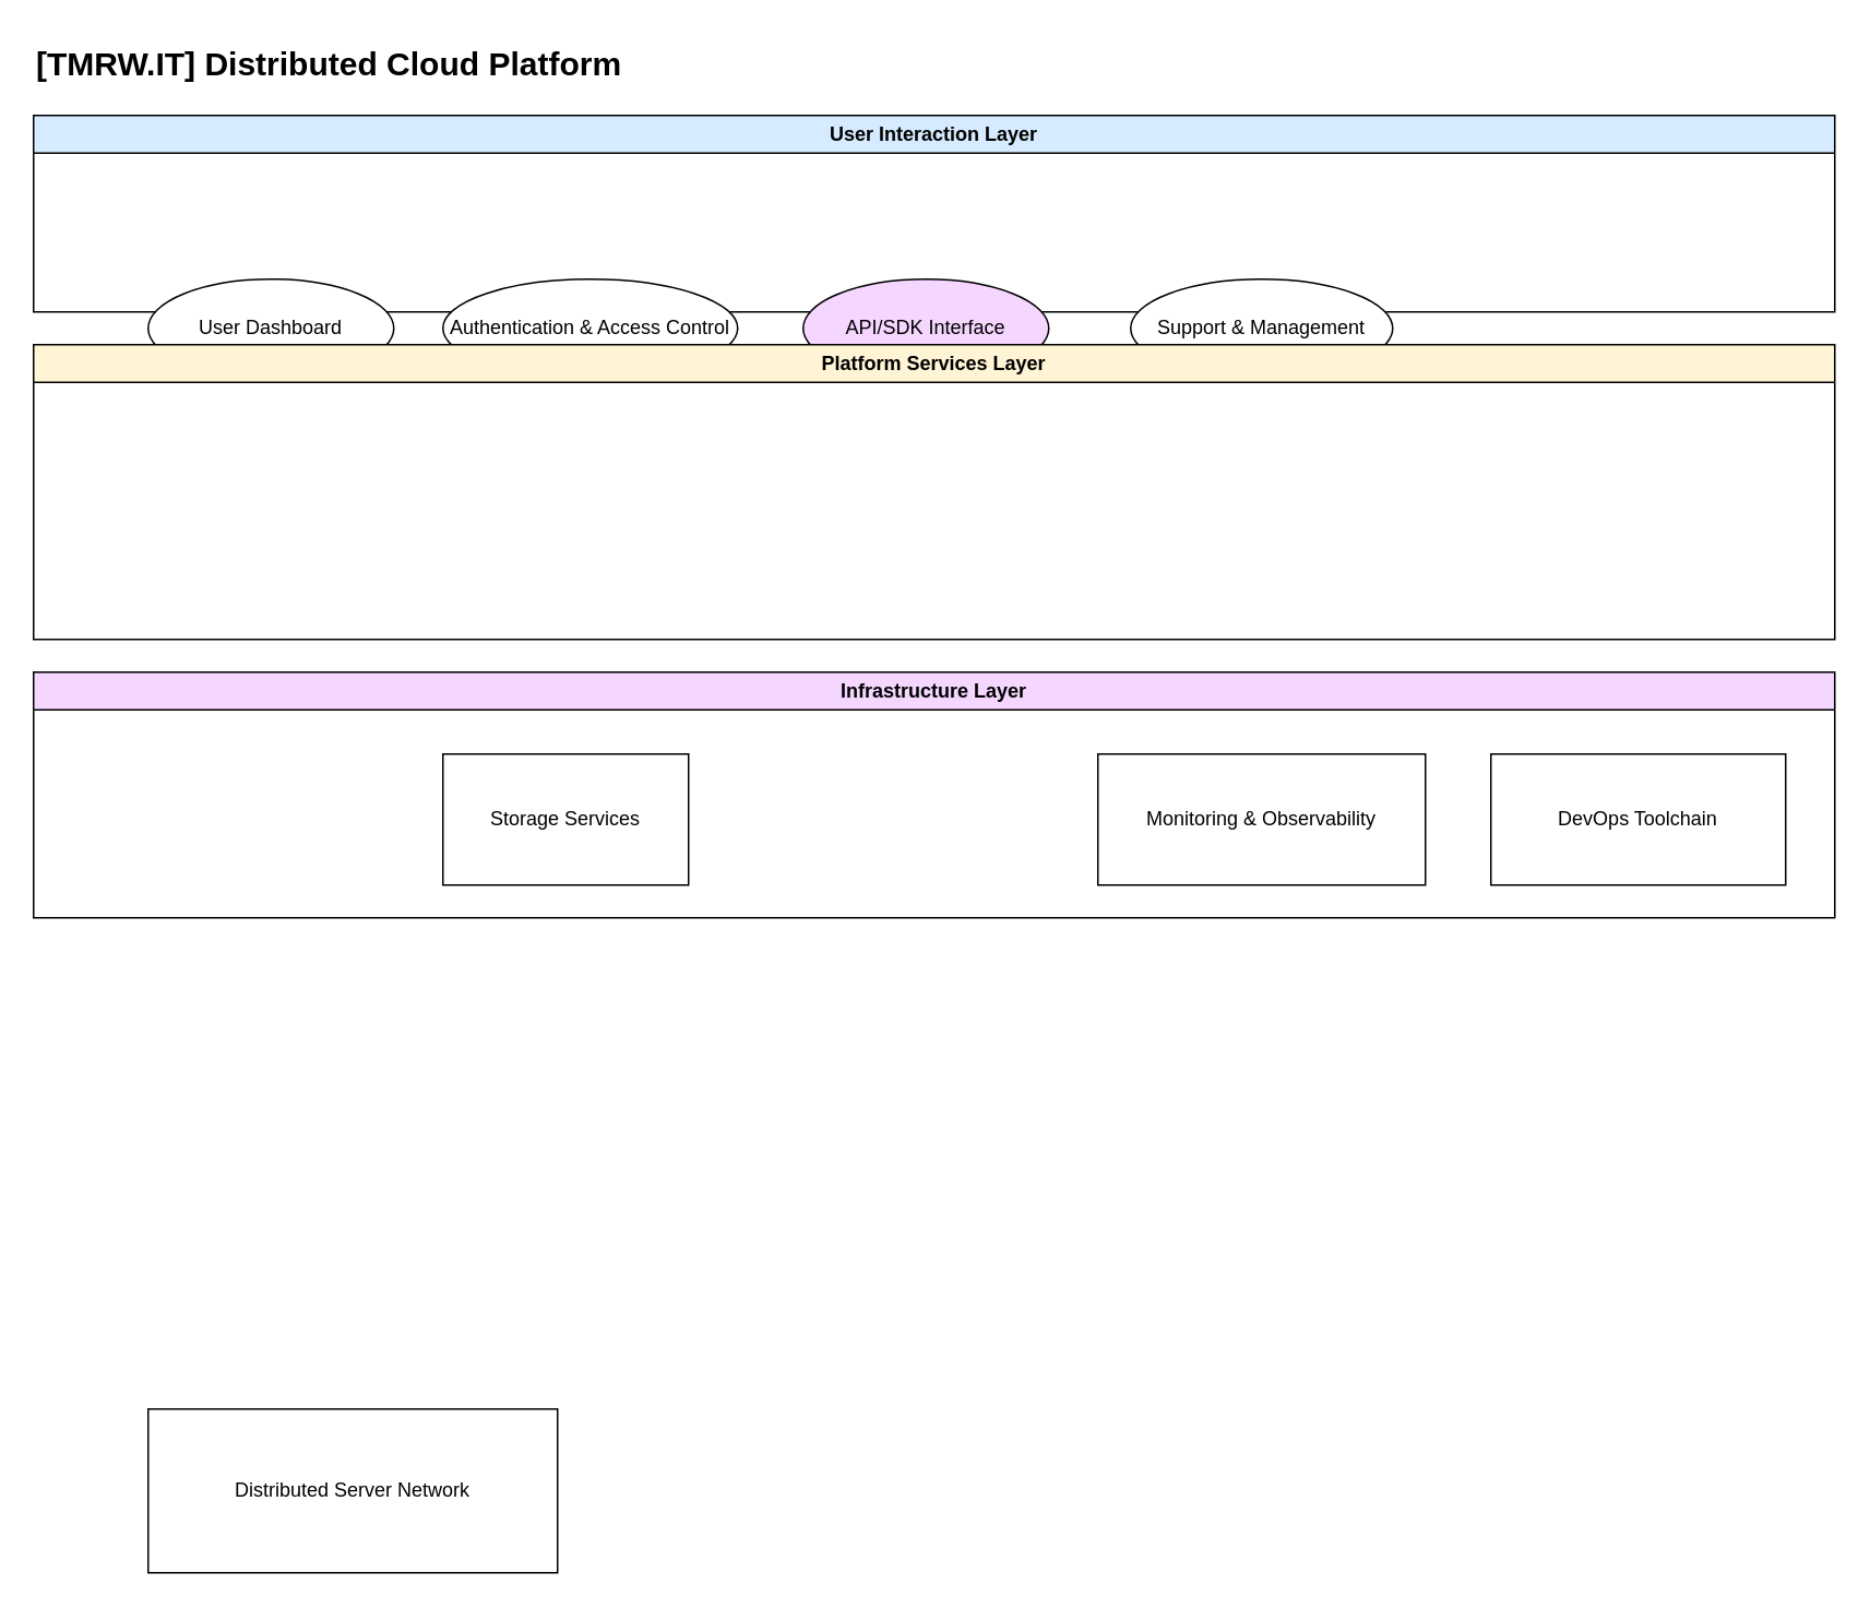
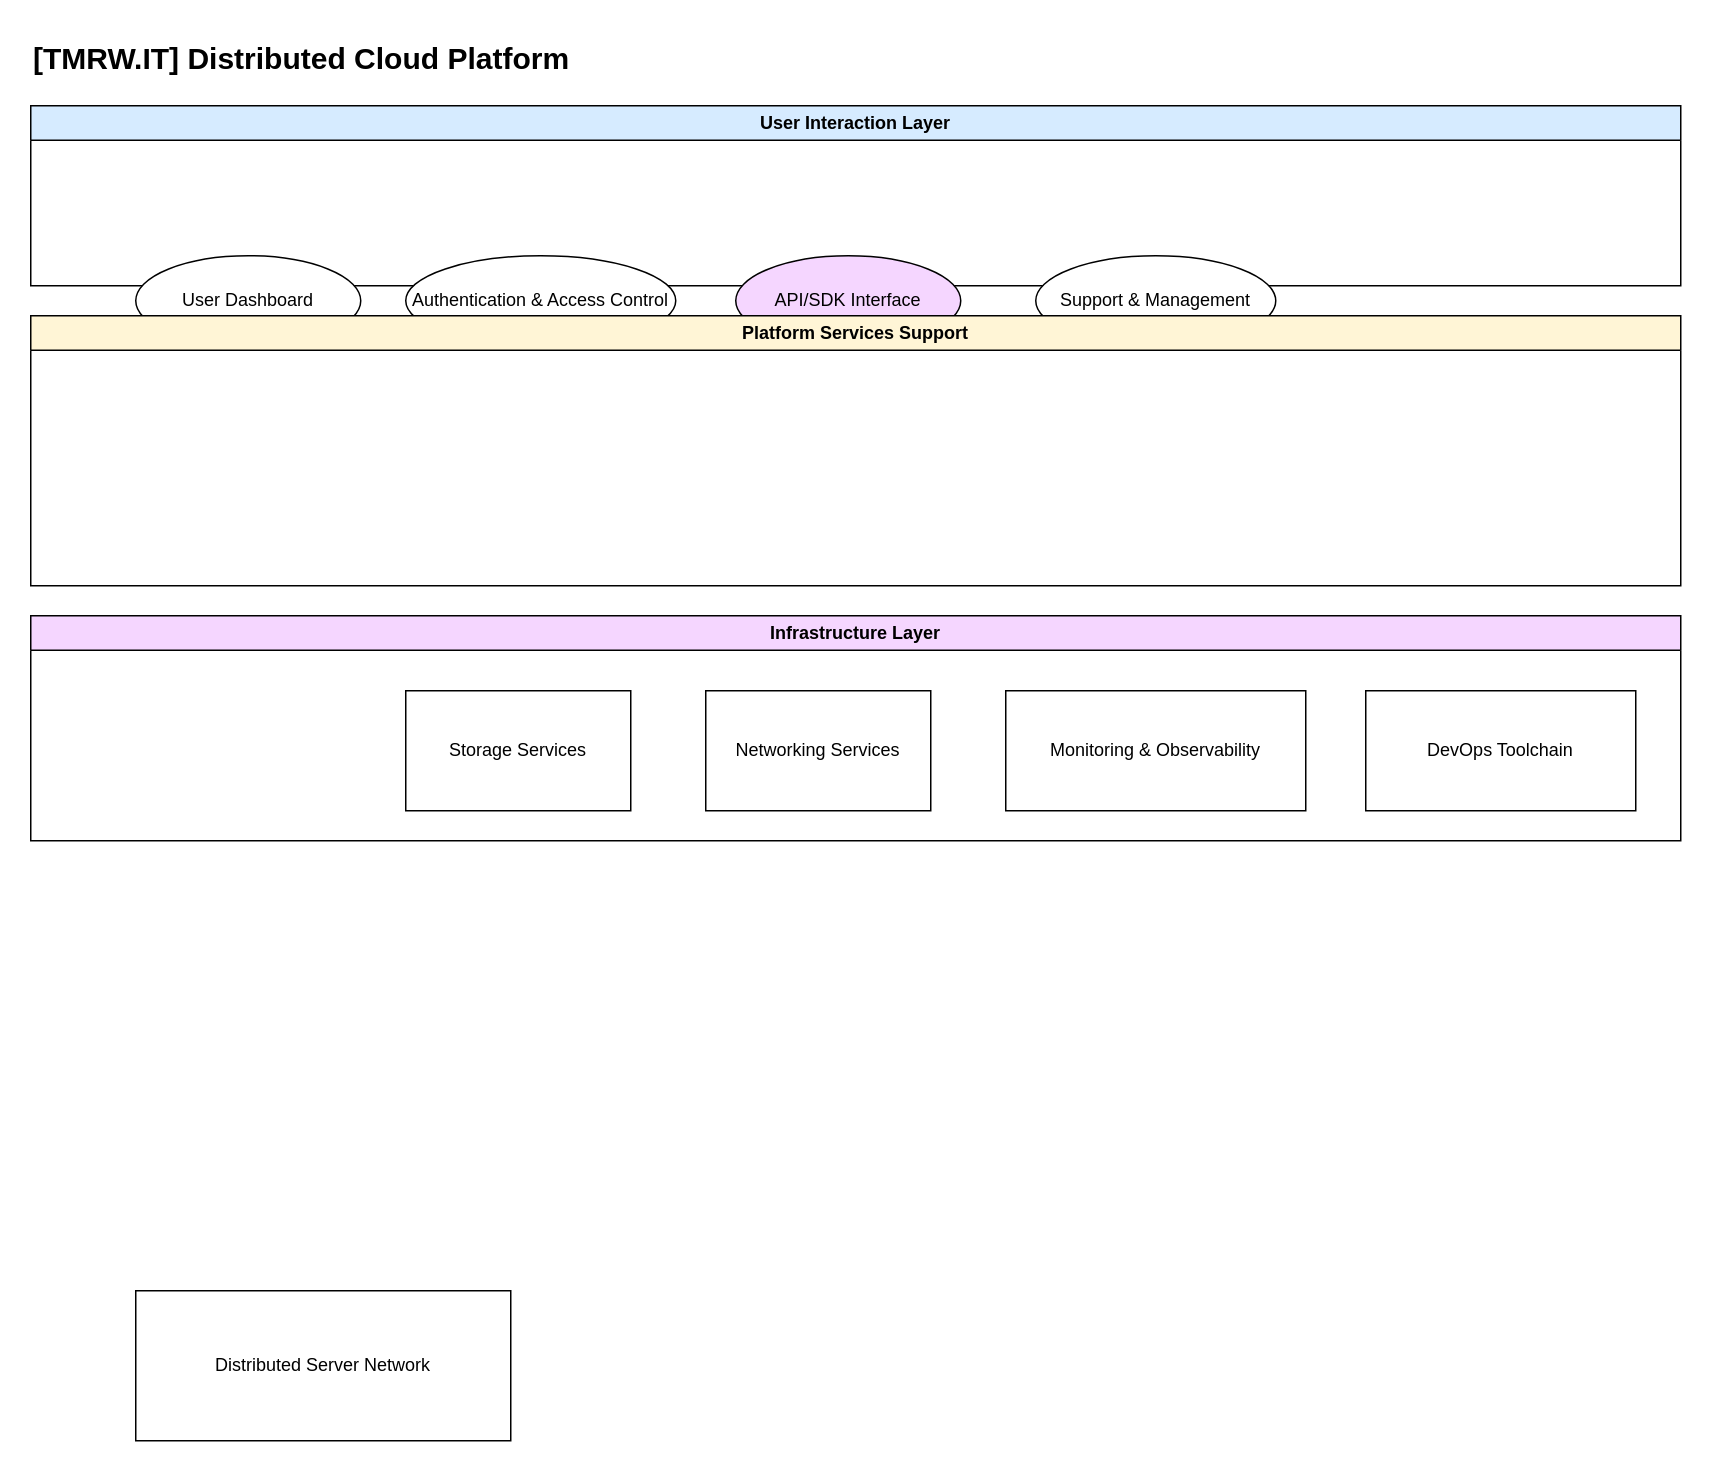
  <mxCell id="0" />
  <mxCell id="1" parent="0" />
  <mxCell id="2" value="[TMRW.IT] Distributed Cloud Platform" style="text;html=1;fontSize=20;fontStyle=1;" vertex="1" parent="1"><mxGeometry x="20" y="20" width="400" height="30" as="geometry" /></mxCell>
  <mxCell id="3" value="User Interaction Layer" style="swimlane;whiteSpace=wrap;html=1;fillColor=#d6ebff;" vertex="1" parent="1"><mxGeometry x="20" y="70" width="1100" height="120" as="geometry" /></mxCell>
  <mxCell id="4" value="User Dashboard" style="ellipse;whiteSpace=wrap;html=1;strokeColor=#000000;fillColor=#ffffff;" vertex="1" parent="3"><mxGeometry x="70" y="100" width="150" height="60" as="geometry" /></mxCell>
  <mxCell id="5" value="Authentication &amp; Access Control" style="ellipse;whiteSpace=wrap;html=1;strokeColor=#000000;fillColor=#ffffff;" vertex="1" parent="3"><mxGeometry x="250" y="100" width="180" height="60" as="geometry" /></mxCell>
  <mxCell id="6" value="API/SDK Interface" style="ellipse;whiteSpace=wrap;html=1;strokeColor=#000000;fillColor=#f5d6ff;" vertex="1" parent="3"><mxGeometry x="470" y="100" width="150" height="60" as="geometry" /></mxCell>
  <mxCell id="7" value="Support &amp; Management" style="ellipse;whiteSpace=wrap;html=1;strokeColor=#000000;fillColor=#ffffff;" vertex="1" parent="3"><mxGeometry x="670" y="100" width="160" height="60" as="geometry" /></mxCell>
- <mxCell id="8" value="Platform Services Layer" style="swimlane;whiteSpace=wrap;html=1;fillColor=#fff5d6;" vertex="1" parent="1"><mxGeometry x="20" y="210" width="1100" height="180" as="geometry" /></mxCell>
+ <mxCell id="8" value="Platform Services Support" style="swimlane;whiteSpace=wrap;html=1;fillColor=#fff5d6;" vertex="1" parent="1"><mxGeometry x="20" y="210" width="1100" height="180" as="geometry" /></mxCell>
  <mxCell id="9" value="Storage Services" style="rectangle;whiteSpace=wrap;html=1;strokeColor=#000000;fillColor=#ffffff;" vertex="1" parent="8"><mxGeometry x="250" y="250" width="150" height="80" as="geometry" /></mxCell>
+ <mxCell id="10" value="Networking Services" style="rectangle;whiteSpace=wrap;html=1;strokeColor=#000000;fillColor=#ffffff;" vertex="1" parent="8"><mxGeometry x="450" y="250" width="150" height="80" as="geometry" /></mxCell>
  <mxCell id="11" value="Monitoring &amp; Observability" style="rectangle;whiteSpace=wrap;html=1;strokeColor=#000000;fillColor=#ffffff;" vertex="1" parent="8"><mxGeometry x="650" y="250" width="200" height="80" as="geometry" /></mxCell>
  <mxCell id="12" value="DevOps Toolchain" style="rectangle;whiteSpace=wrap;html=1;strokeColor=#000000;fillColor=#ffffff;" vertex="1" parent="8"><mxGeometry x="890" y="250" width="180" height="80" as="geometry" /></mxCell>
  <mxCell id="13" value="Infrastructure Layer" style="swimlane;whiteSpace=wrap;html=1;fillColor=#f5d6ff;" vertex="1" parent="1"><mxGeometry x="20" y="410" width="1100" height="150" as="geometry" /></mxCell>
  <mxCell id="14" value="Distributed Server Network" style="rectangle;whiteSpace=wrap;html=1;strokeColor=#000000;fillColor=#ffffff;" vertex="1" parent="13"><mxGeometry x="70" y="450" width="250" height="100" as="geometry" /></mxCell>
